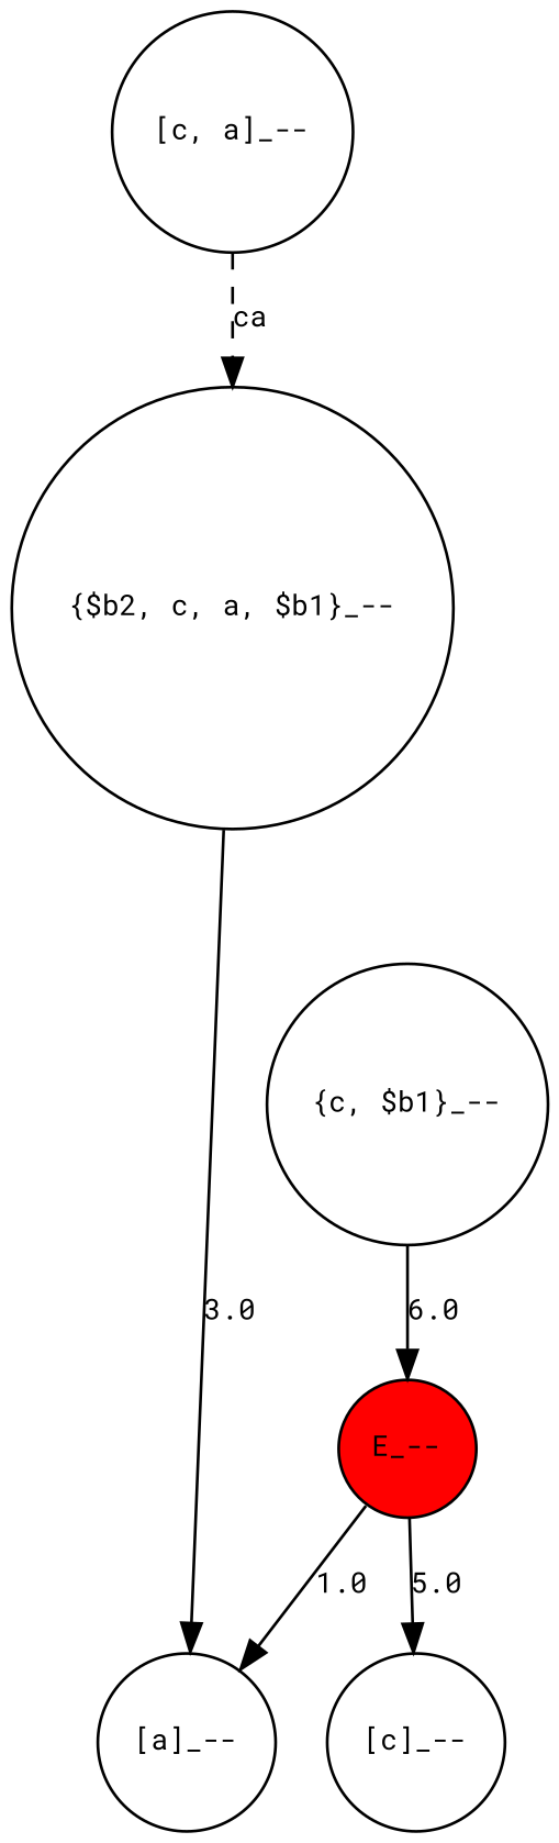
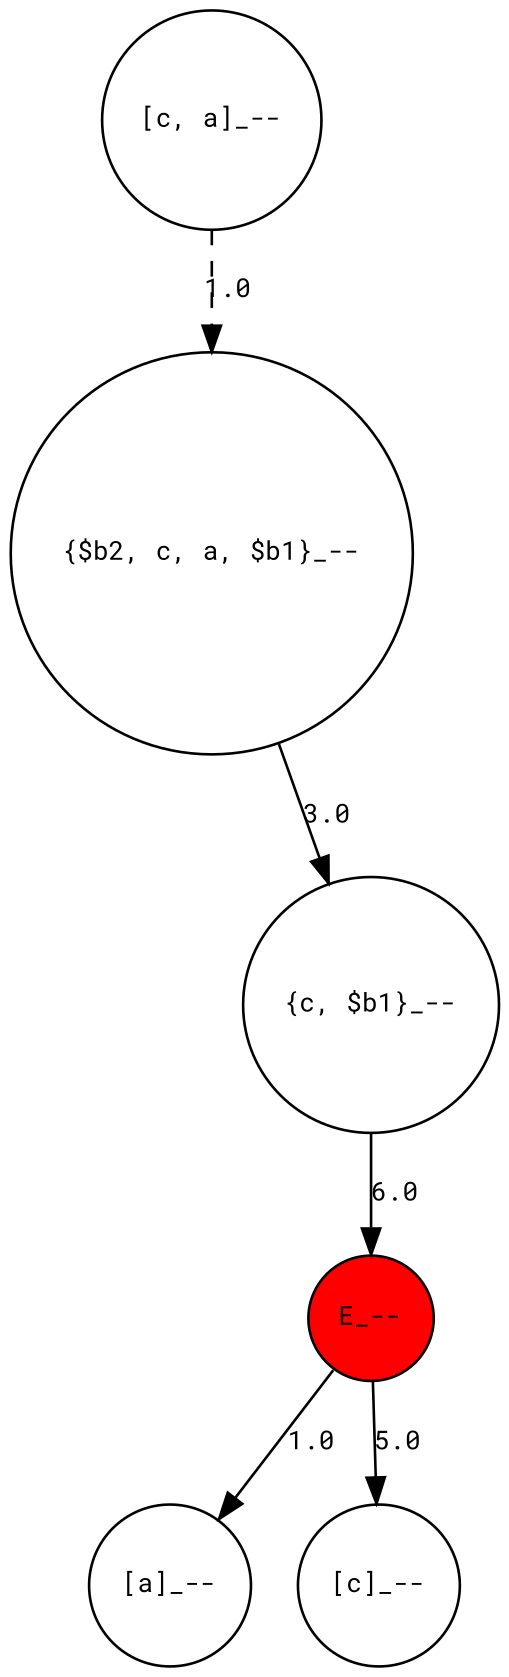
  digraph {
    fontname="Roboto Mono"
    fontsize=10
    node [fontname="Roboto Mono" fontsize=10 shape=circle]
    edge [fontname="Roboto Mono" fontsize=10]
    "E_--" [fillcolor=red style=filled]
    "[a]_--"
    "[c]_--"
    "[c, a]_--"
    "{$b2, c, a, $b1}_--"
    "{c, $b1}_--"
    "E_--" -> "[a]_--" [label=1.0]
    "E_--" -> "[c]_--" [label=5.0]
-   "[c, a]_--" -> "{$b2, c, a, $b1}_--" [label=ca style=dashed]
-   "{$b2, c, a, $b1}_--" -> "[a]_--" [label=3.0]
+   "[c, a]_--" -> "{$b2, c, a, $b1}_--" [label=1.0 style=dashed]
+   "{$b2, c, a, $b1}_--" -> "{c, $b1}_--" [label=3.0]
    "{c, $b1}_--" -> "E_--" [label=6.0]
  }
